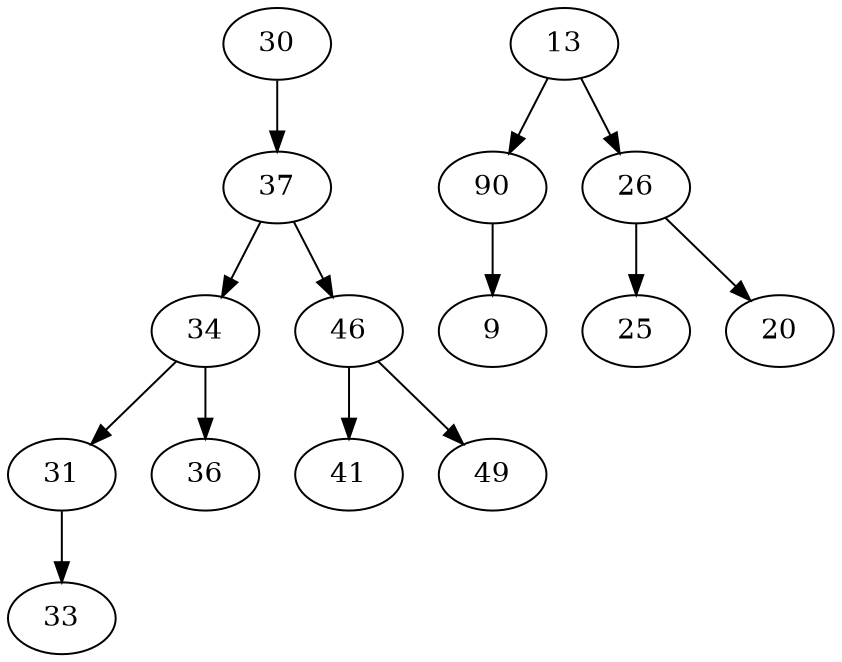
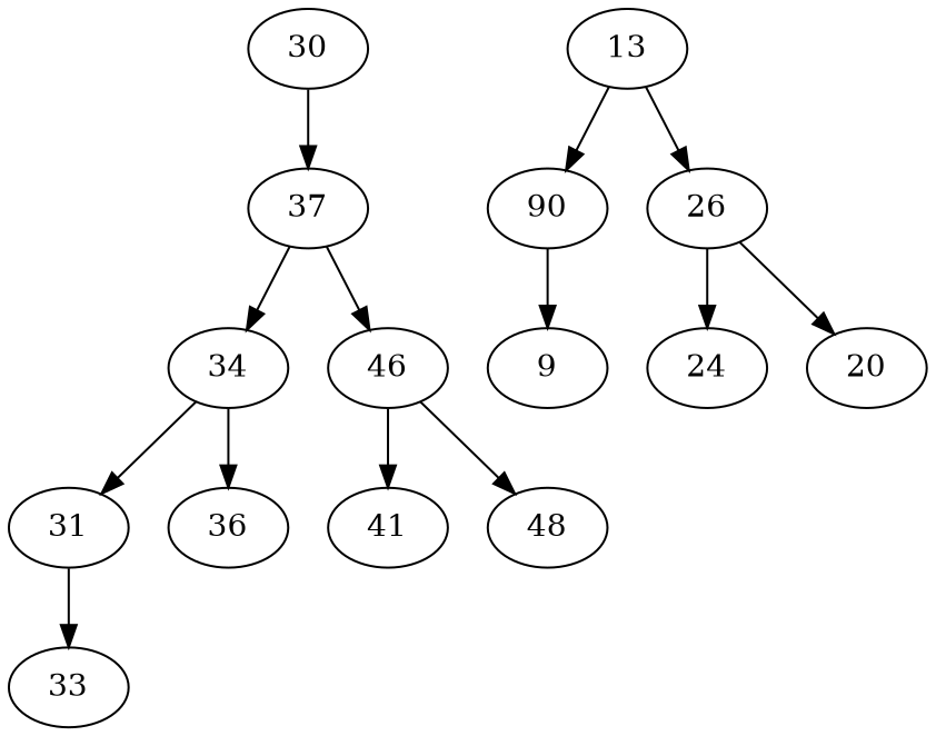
  digraph {
    30
    37
    n3 [label=90]
    13
    26
    34
    46
    9
-   24 [label=25]
+   24
    n10 [label=20]
    31
    36
    41
-   49
+   49 [label=48]
    33
    30 -> 37
    37 -> 34
    37 -> 46
    n3 -> 9
    13 -> n3
    13 -> 26
    26 -> 24
    26 -> n10
    34 -> 31
    34 -> 36
    46 -> 41
    46 -> 49
    31 -> 33
  }
